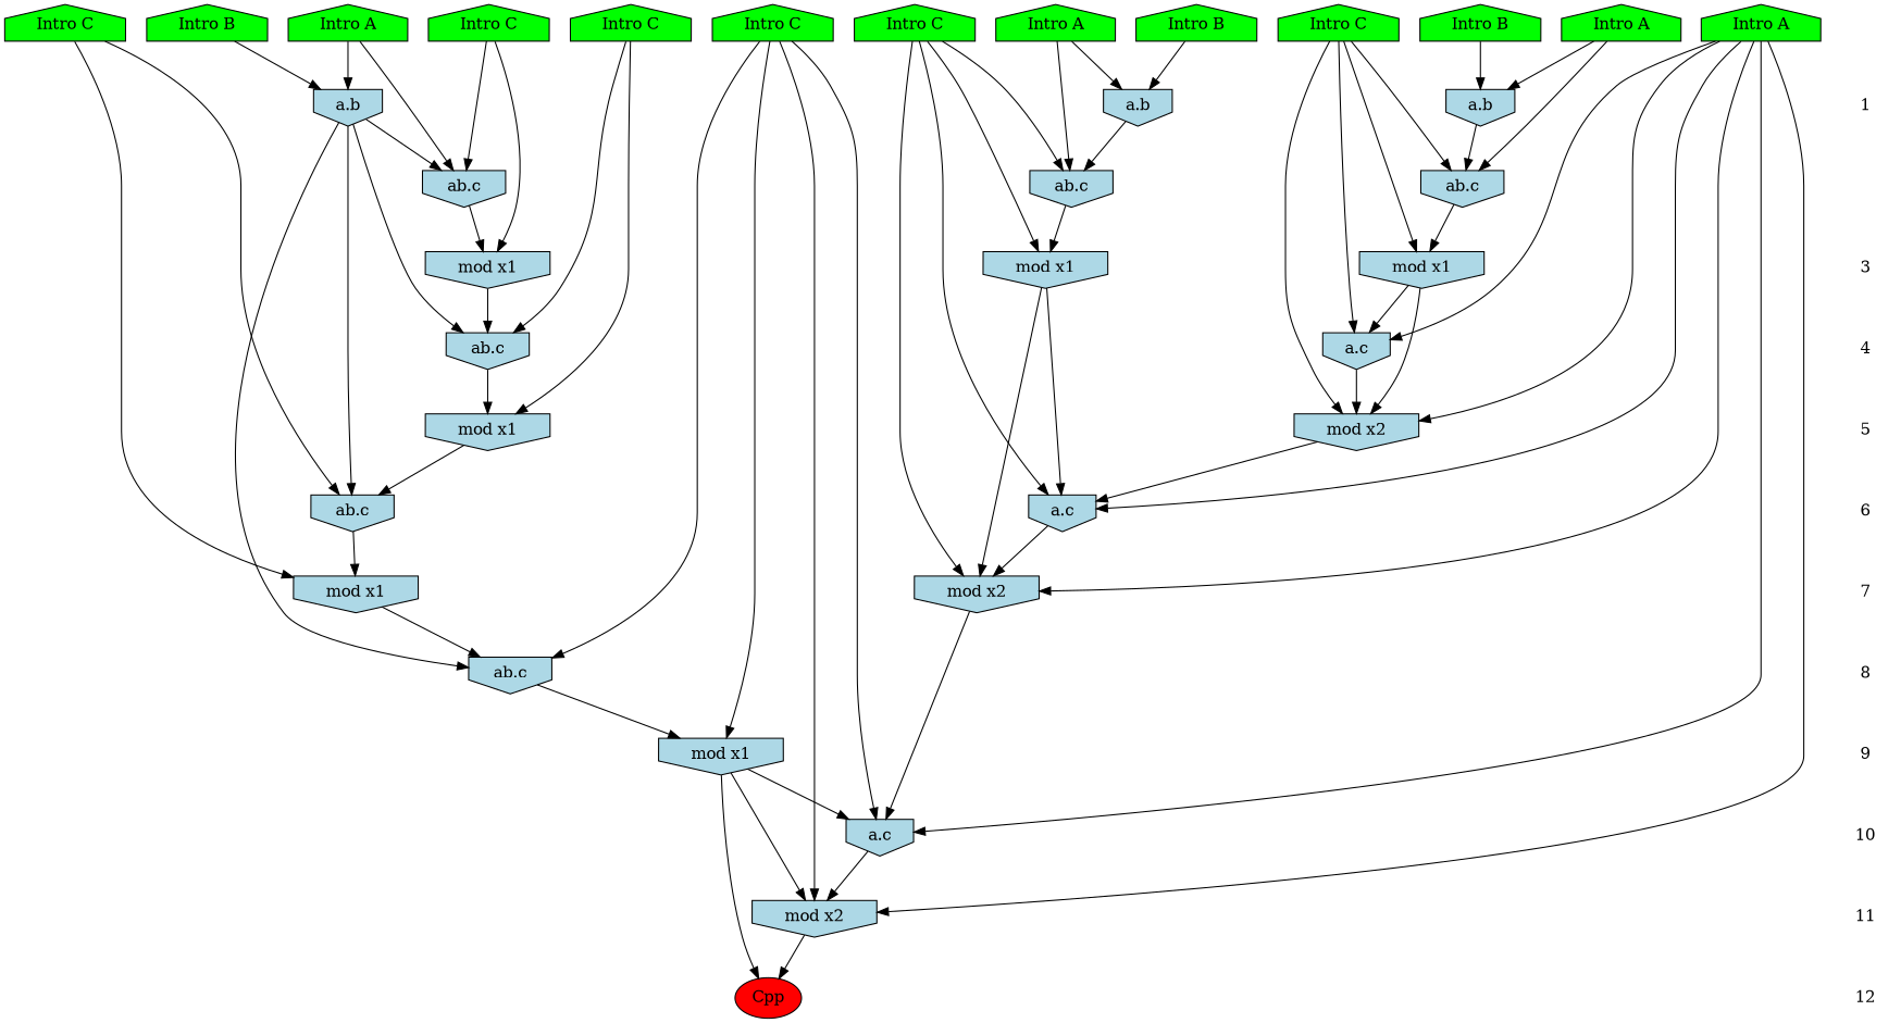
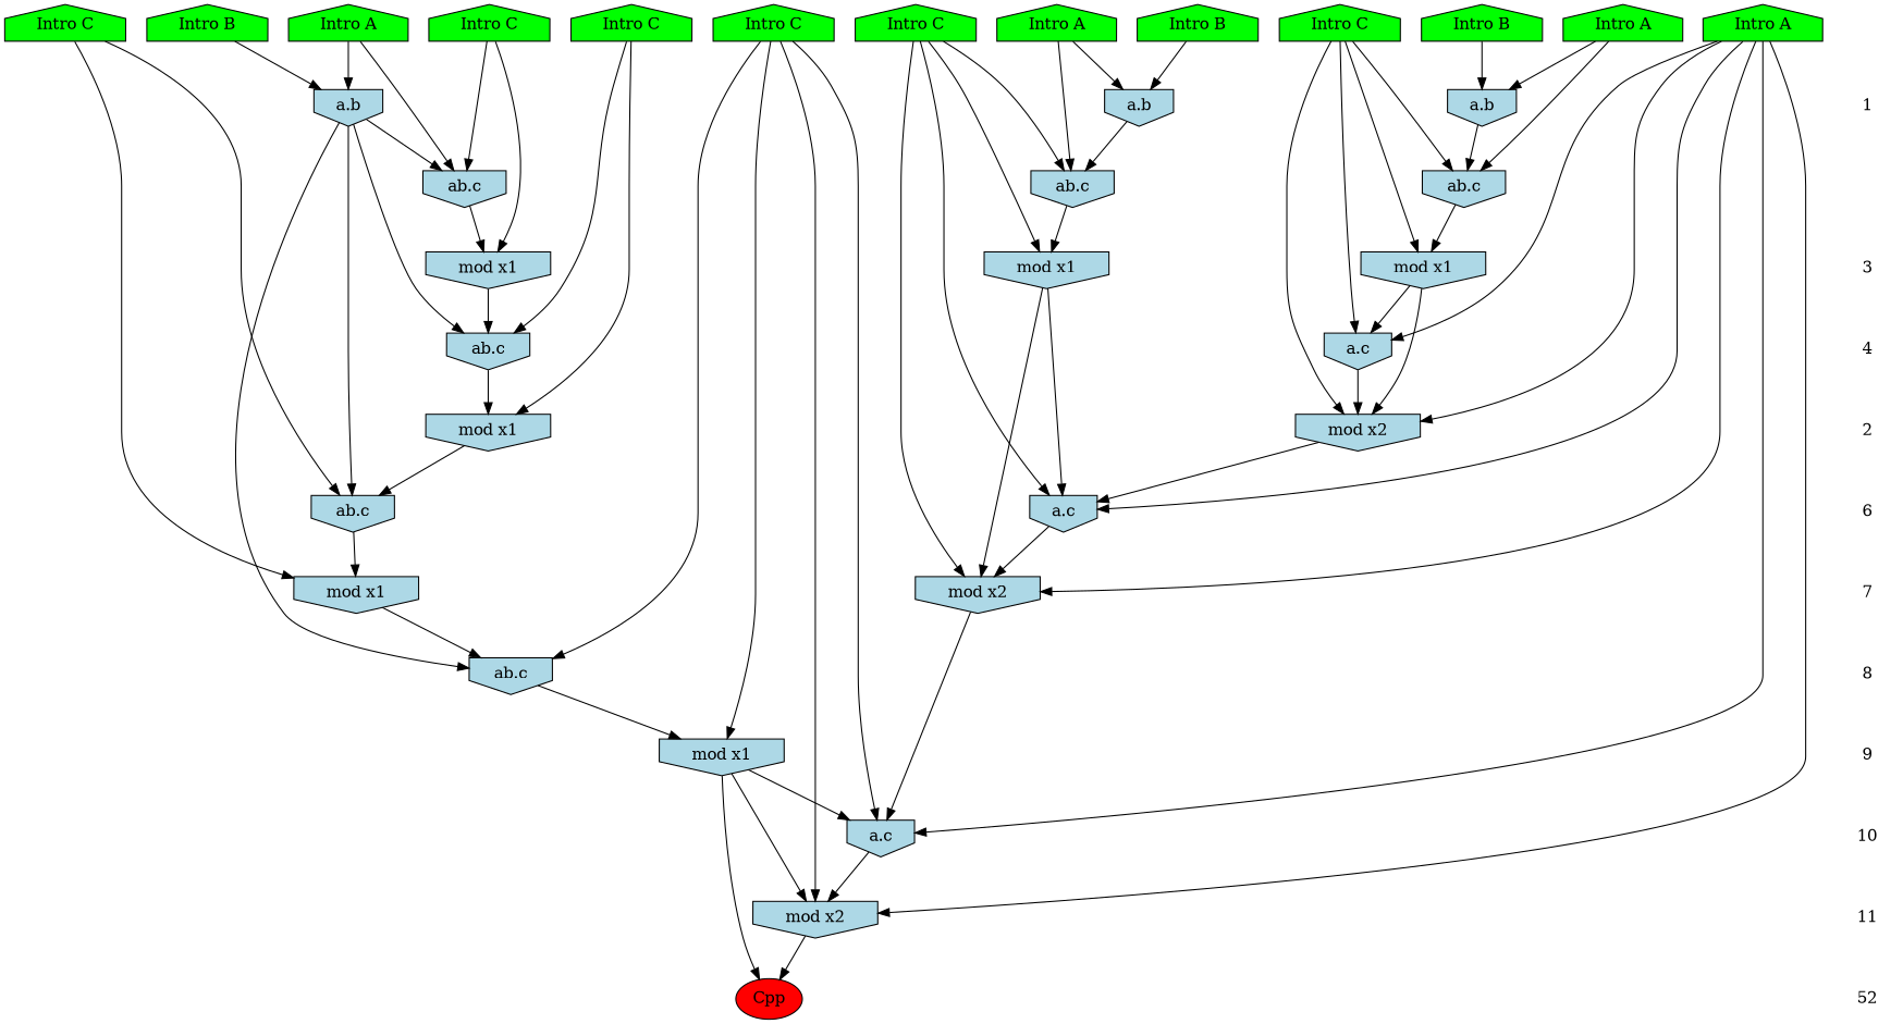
  digraph {
    ranksep=.5
    node [fillcolor=lightblue shape=invhouse style=filled]
    n1 [fillcolor=green label="Intro B" shape=house]
    n2 [fillcolor=green label="Intro A" shape=house]
    n3 [fillcolor=green label="Intro B" shape=house]
    n4 [fillcolor=green label="Intro B" shape=house]
    n5 [fillcolor=green label="Intro A" shape=house]
    n6 [fillcolor=green label="Intro A" shape=house]
    n7 [fillcolor=green label="Intro A" shape=house]
    n8 [fillcolor=green label="Intro C" shape=house]
    n9 [fillcolor=green label="Intro C" shape=house]
    n10 [fillcolor=green label="Intro C" shape=house]
    n11 [fillcolor=green label="Intro C" shape=house]
    n12 [fillcolor=green label="Intro C" shape=house]
    n13 [fillcolor=green label="Intro C" shape=house]
    1 [shape=plaintext fillcolor="" style=""]
    n15 [label="a.b"]
    n16 [label="a.b"]
    n17 [label="a.b"]
    n18 [label="ab.c"]
    n19 [label="ab.c"]
    n20 [label="ab.c"]
    3 [shape=plaintext fillcolor="" style=""]
    n22 [label="mod x1"]
    n23 [label="mod x1"]
    n24 [label="mod x1"]
    4 [shape=plaintext fillcolor="" style=""]
    n26 [label="ab.c"]
    n27 [label="a.c"]
-   5 [shape=plaintext fillcolor="" style=""]
+   5 [shape=plaintext label=2 fillcolor="" style=""]
    n29 [label="mod x1"]
    n30 [label="mod x2"]
    6 [shape=plaintext fillcolor="" style=""]
    n32 [label="ab.c"]
    n33 [label="a.c"]
    7 [shape=plaintext fillcolor="" style=""]
    n35 [label="mod x1"]
    n36 [label="mod x2"]
    8 [shape=plaintext fillcolor="" style=""]
    n38 [label="ab.c"]
    9 [shape=plaintext fillcolor="" style=""]
    n40 [label="mod x1"]
    10 [shape=plaintext fillcolor="" style=""]
    n42 [label="a.c"]
    11 [shape=plaintext fillcolor="" style=""]
    n44 [label="mod x2"]
-   12 [shape=plaintext fillcolor="" style=""]
+   12 [shape=plaintext label=52 fillcolor="" style=""]
    n46 [fillcolor=red label=Cpp shape=""]
    subgraph sub_1 {
      rank=same
      n1
      n2
      n3
      n4
      n5
      n6
      n7
      n8
      n9
      n10
      n11
      n12
      n13
    }
    subgraph sub_2 {
      rank=same
      1
      n15
      n16
      n17
    }
    subgraph sub_3 {
      rank=same
      n18
      n19
      n20
    }
    subgraph sub_4 {
      rank=same
      3
      n22
      n23
      n24
    }
    subgraph sub_5 {
      rank=same
      4
      n26
      n27
    }
    subgraph sub_6 {
      rank=same
      5
      n29
      n30
    }
    subgraph sub_7 {
      rank=same
      6
      n32
      n33
    }
    subgraph sub_8 {
      rank=same
      7
      n35
      n36
    }
    subgraph sub_9 {
      rank=same
      8
      n38
    }
    subgraph sub_10 {
      rank=same
      9
      n40
    }
    subgraph sub_11 {
      rank=same
      10
      n42
    }
    subgraph sub_12 {
      rank=same
      11
      n44
    }
    subgraph sub_13 {
      rank=same
      12
      n46
    }
    n1 -> n17
    n2 -> n16
    n2 -> n19
    n3 -> n15
    n4 -> n16
    n5 -> n17
    n5 -> n20
    n6 -> n15
    n6 -> n18
    n7 -> n27
    n7 -> n30
    n7 -> n33
    n7 -> n36
    n7 -> n42
    n7 -> n44
    n8 -> n26
    n8 -> n29
    n9 -> n38
    n9 -> n40
    n9 -> n42
    n9 -> n44
    n10 -> n32
    n10 -> n35
    n11 -> n20
    n11 -> n24
    n12 -> n18
    n12 -> n22
    n12 -> n27
    n12 -> n30
    n13 -> n19
    n13 -> n23
    n13 -> n33
    n13 -> n36
    n15 -> n18
    n16 -> n19
    n17 -> n20
    n17 -> n26
    n17 -> n32
    n17 -> n38
    n18 -> n22
    n19 -> n23
    n20 -> n24
    3 -> 4 [style=invis]
    n22 -> n27
    n22 -> n30
    n23 -> n33
    n23 -> n36
    n24 -> n26
    4 -> 5 [style=invis]
    n26 -> n29
    n27 -> n30
    5 -> 6 [style=invis]
    n29 -> n32
    n30 -> n33
    6 -> 7 [style=invis]
    n32 -> n35
    n33 -> n36
    7 -> 8 [style=invis]
    n35 -> n38
    n36 -> n42
    8 -> 9 [style=invis]
    n38 -> n40
    9 -> 10 [style=invis]
    n40 -> n42
    n40 -> n44
    n40 -> n46
    10 -> 11 [style=invis]
    n42 -> n44
    11 -> 12 [style=invis]
    n44 -> n46
  }
